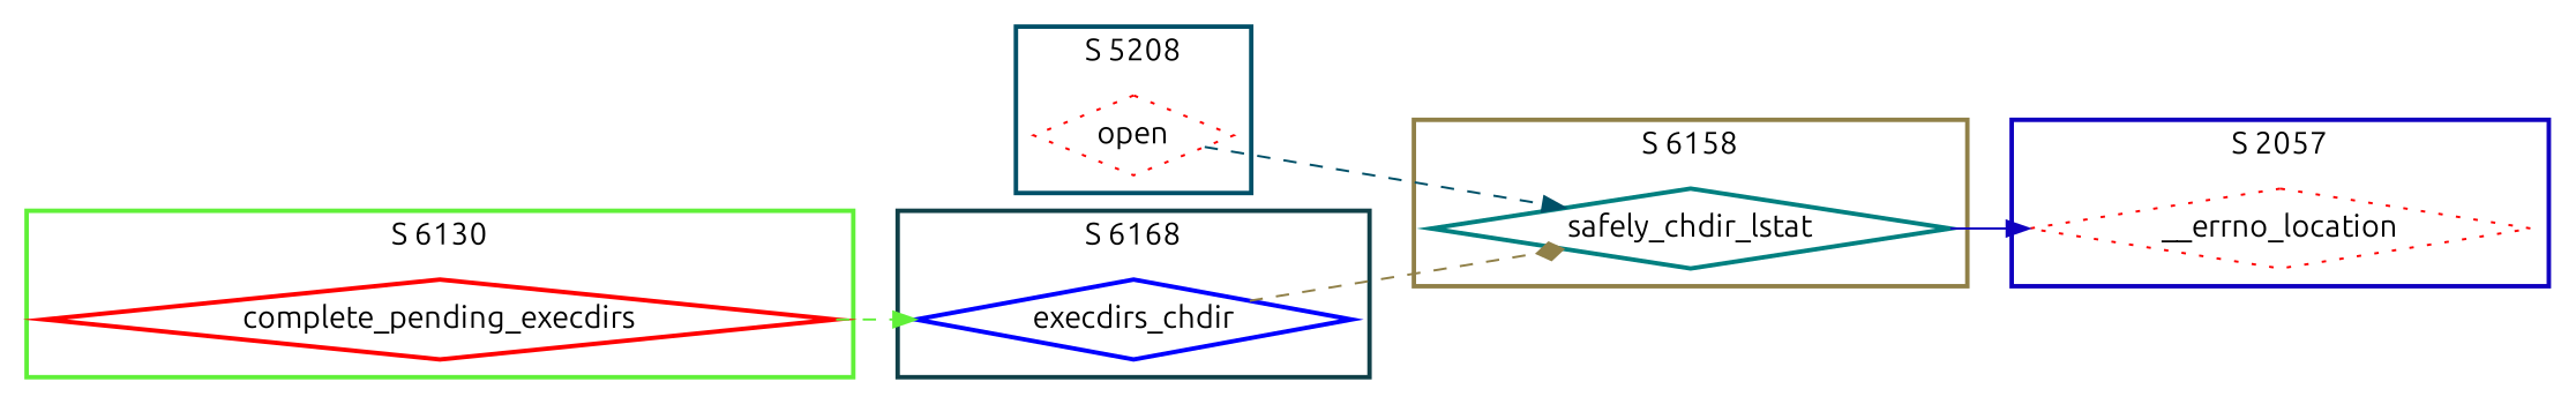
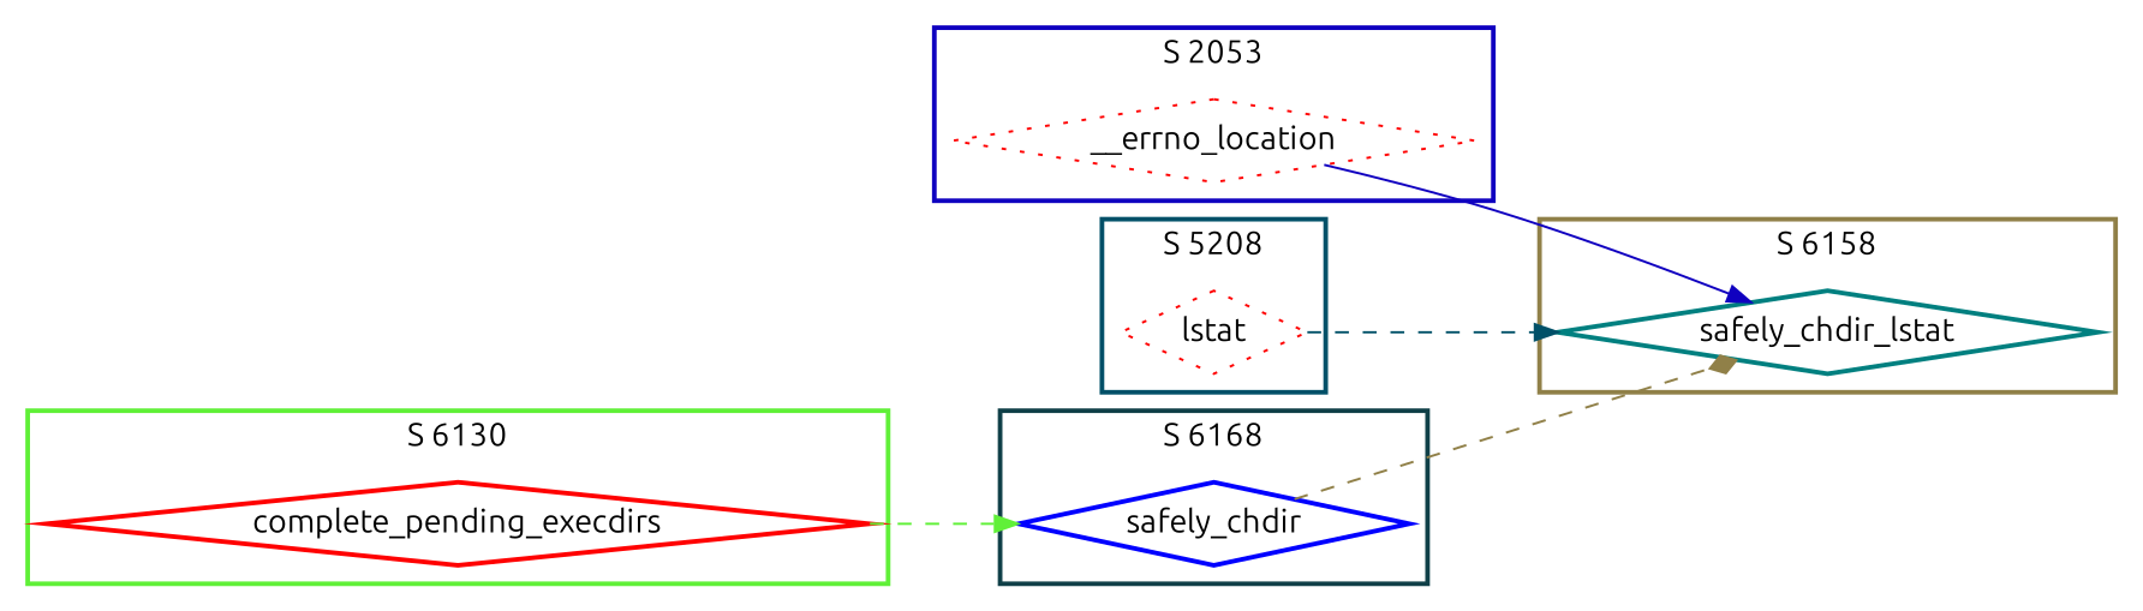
  digraph {
    fontname=Ubuntu
    rankdir=LR
    node [color=red fontname=Ubuntu shape=diamond style=bold]
    edge [arrowhead=normal fontname=Ubuntu style=dashed]
    n1 [label=__errno_location style=dotted]
    n2 [color=teal label=safely_chdir_lstat]
-   n3 [label=open style=dotted]
+   n3 [label=lstat style=dotted]
    n4 [label=complete_pending_execdirs]
-   n5 [color=blue label=execdirs_chdir]
+   n5 [color=blue label=safely_chdir]
    subgraph cluster_1 {
      color="#1000C0"
-     label="S 2057"
+     label="S 2053"
      style=bold
      n1
    }
    subgraph cluster_2 {
      color="#908048"
      label="S 6158"
      style=bold
      n2
    }
    subgraph cluster_3 {
      color="#005068"
      label="S 5208"
      style=bold
      n3
    }
    subgraph cluster_4 {
      color="#60F038"
      label="S 6130"
      style=bold
      n4
    }
    subgraph cluster_5 {
      color="#104048"
      label="S 6168"
      style=bold
      n5
    }
-   n2 -> n1 [color="#1000C0" style=solid]
+   n1 -> n2 [color="#1000C0" style=solid]
    n3 -> n2 [color="#005068"]
    n4 -> n5 [color="#60F038"]
    n5 -> n2 [arrowhead=diamond color="#908048"]
  }
